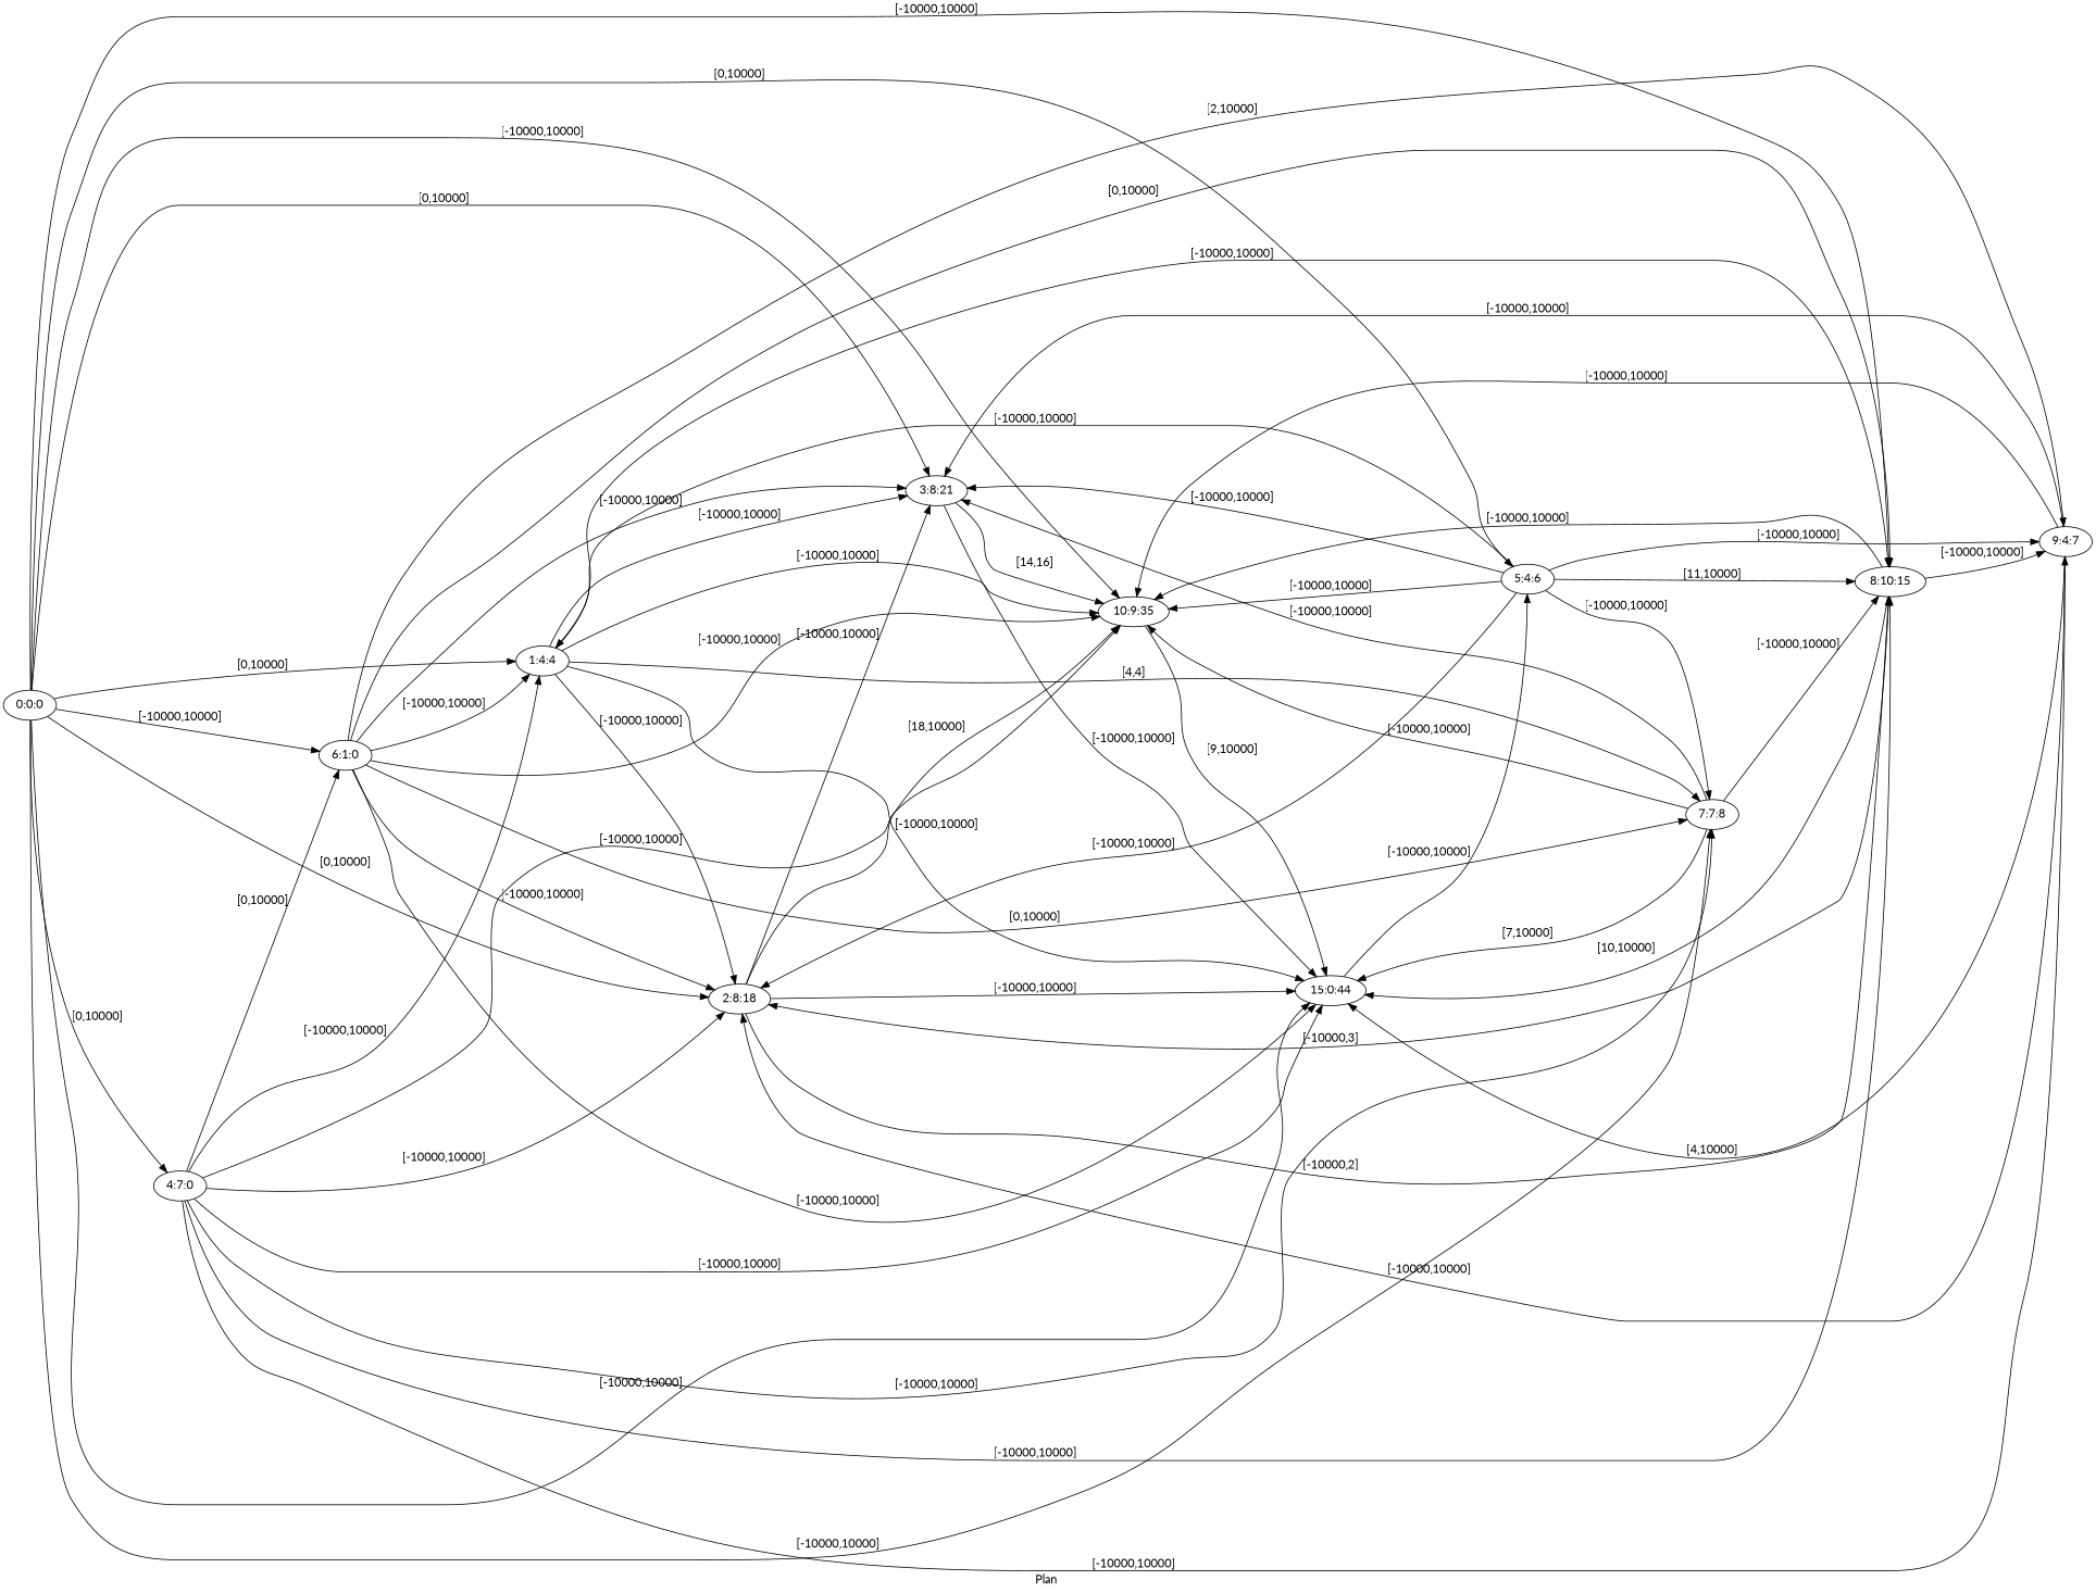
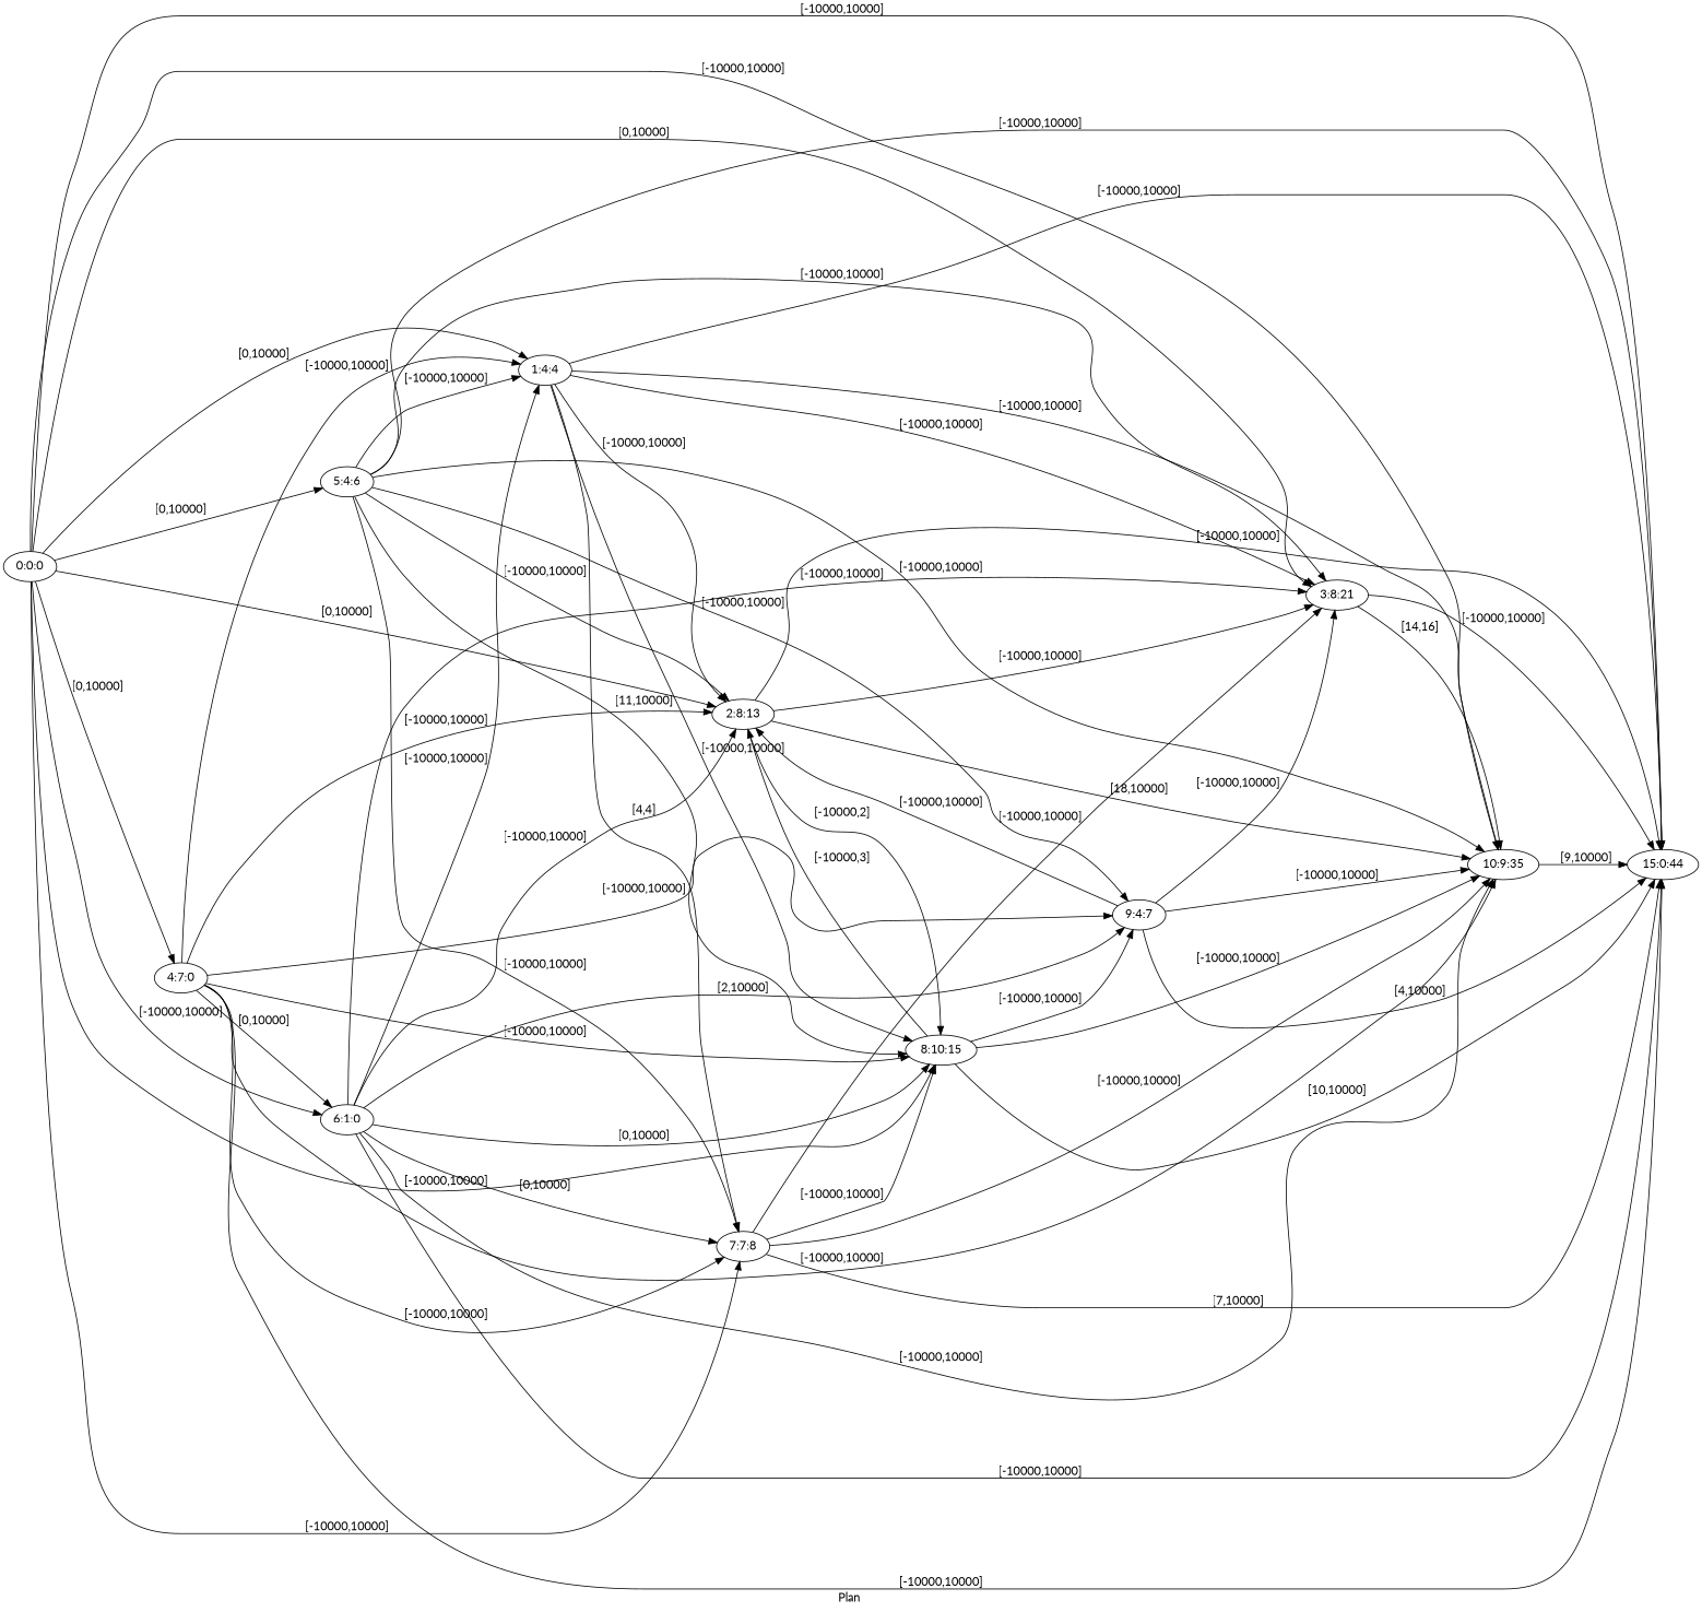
  digraph {
    fldt=0.707071
    fontname=Lato
    label="Plan "
    nodesep=.45
    rankdir=LR
    node [fontname=Lato]
    edge [fontname=Lato]
    "0:0:0"
    "1:4:4"
-   "2:8:13" [label="2:8:18"]
+   "2:8:13"
    "3:8:21"
    "4:7:0"
    n6 [label="5:4:6"]
    "6:1:0"
    "7:7:8"
    "8:10:15"
    "10:9:35"
    n11 [label="15:0:44"]
    "9:4:7"
    "0:0:0" -> "1:4:4" [label="[0,10000]"]
    "0:0:0" -> "2:8:13" [label="[0,10000]"]
    "0:0:0" -> "3:8:21" [label="[0,10000]"]
    "0:0:0" -> "4:7:0" [label="[0,10000]"]
    "0:0:0" -> n6 [label="[0,10000]"]
    "0:0:0" -> "6:1:0" [label="[-10000,10000]"]
    "0:0:0" -> "7:7:8" [label="[-10000,10000]"]
    "0:0:0" -> "8:10:15" [label="[-10000,10000]"]
    "0:0:0" -> "10:9:35" [label="[-10000,10000]"]
    "0:0:0" -> n11 [label="[-10000,10000]"]
    "1:4:4" -> "2:8:13" [label="[-10000,10000]"]
    "1:4:4" -> "3:8:21" [label="[-10000,10000]"]
    "1:4:4" -> "7:7:8" [label="[4,4]"]
    "1:4:4" -> "8:10:15" [label="[-10000,10000]"]
    "1:4:4" -> "10:9:35" [label="[-10000,10000]"]
    "1:4:4" -> n11 [label="[-10000,10000]"]
    "2:8:13" -> "3:8:21" [label="[-10000,10000]"]
    "2:8:13" -> "8:10:15" [label="[-10000,2]"]
    "2:8:13" -> "10:9:35" [label="[18,10000]"]
    "2:8:13" -> n11 [label="[-10000,10000]"]
    "3:8:21" -> "10:9:35" [label="[14,16]"]
    "3:8:21" -> n11 [label="[-10000,10000]"]
    "4:7:0" -> "1:4:4" [label="[-10000,10000]"]
    "4:7:0" -> "2:8:13" [label="[-10000,10000]"]
    "4:7:0" -> "6:1:0" [label="[0,10000]"]
    "4:7:0" -> "7:7:8" [label="[-10000,10000]"]
    "4:7:0" -> "8:10:15" [label="[-10000,10000]"]
    "4:7:0" -> "10:9:35" [label="[-10000,10000]"]
    "4:7:0" -> n11 [label="[-10000,10000]"]
    "4:7:0" -> "9:4:7" [label="[-10000,10000]"]
    n6 -> "1:4:4" [label="[-10000,10000]"]
    n6 -> "2:8:13" [label="[-10000,10000]"]
    n6 -> "3:8:21" [label="[-10000,10000]"]
    n6 -> "7:7:8" [label="[-10000,10000]"]
    n6 -> "8:10:15" [label="[11,10000]"]
    n6 -> "10:9:35" [label="[-10000,10000]"]
-   n11 -> n6 [label="[-10000,10000]"]
+   n6 -> n11 [label="[-10000,10000]"]
    n6 -> "9:4:7" [label="[-10000,10000]"]
    "6:1:0" -> "1:4:4" [label="[-10000,10000]"]
    "6:1:0" -> "2:8:13" [label="[-10000,10000]"]
    "6:1:0" -> "3:8:21" [label="[-10000,10000]"]
    "6:1:0" -> "7:7:8" [label="[0,10000]"]
    "6:1:0" -> "8:10:15" [label="[0,10000]"]
    "6:1:0" -> "10:9:35" [label="[-10000,10000]"]
    "6:1:0" -> n11 [label="[-10000,10000]"]
    "6:1:0" -> "9:4:7" [label="[2,10000]"]
    "7:7:8" -> "3:8:21" [label="[-10000,10000]"]
    "7:7:8" -> "8:10:15" [label="[-10000,10000]"]
    "7:7:8" -> "10:9:35" [label="[-10000,10000]"]
    "7:7:8" -> n11 [label="[7,10000]"]
    "8:10:15" -> "2:8:13" [label="[-10000,3]"]
    "8:10:15" -> "10:9:35" [label="[-10000,10000]"]
    "8:10:15" -> n11 [label="[10,10000]"]
    "8:10:15" -> "9:4:7" [label="[-10000,10000]"]
    "10:9:35" -> n11 [label="[9,10000]"]
    "9:4:7" -> "2:8:13" [label="[-10000,10000]"]
    "9:4:7" -> "3:8:21" [label="[-10000,10000]"]
    "9:4:7" -> "10:9:35" [label="[-10000,10000]"]
    "9:4:7" -> n11 [label="[4,10000]"]
  }
